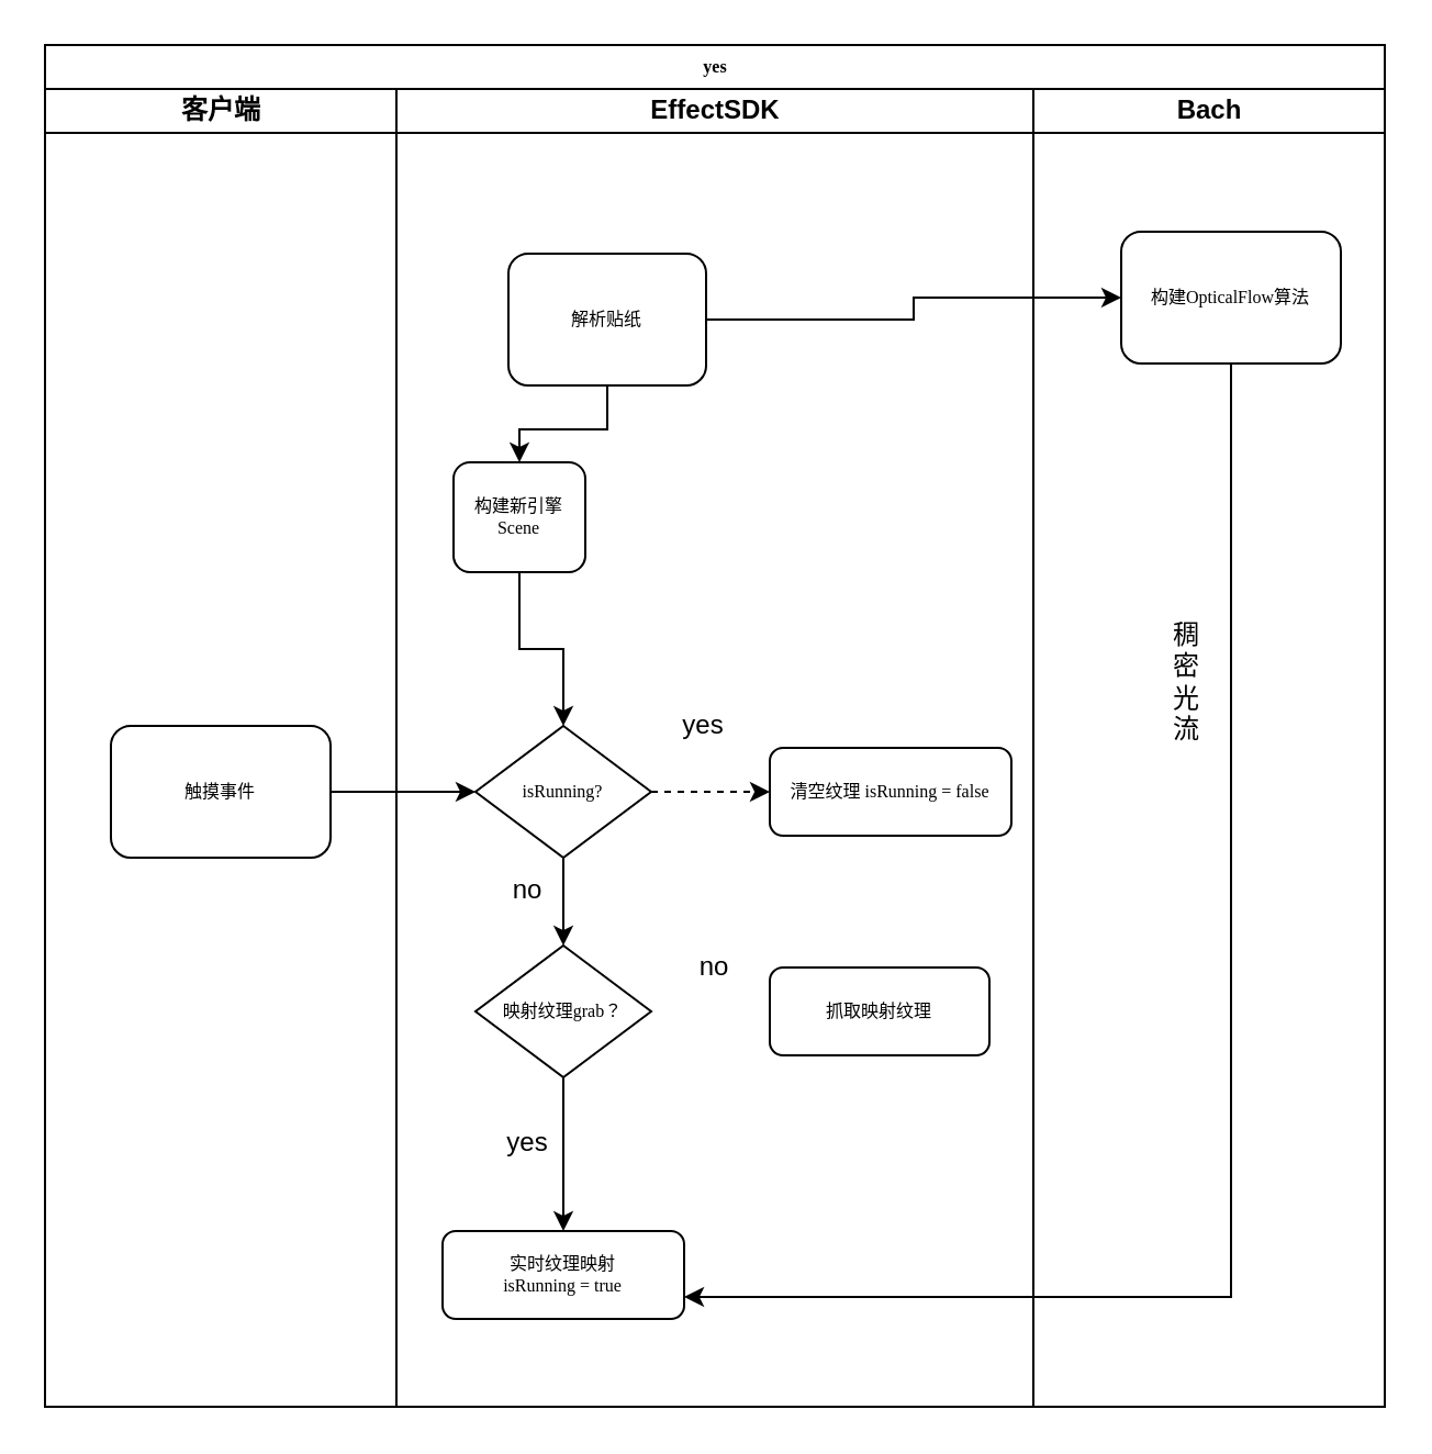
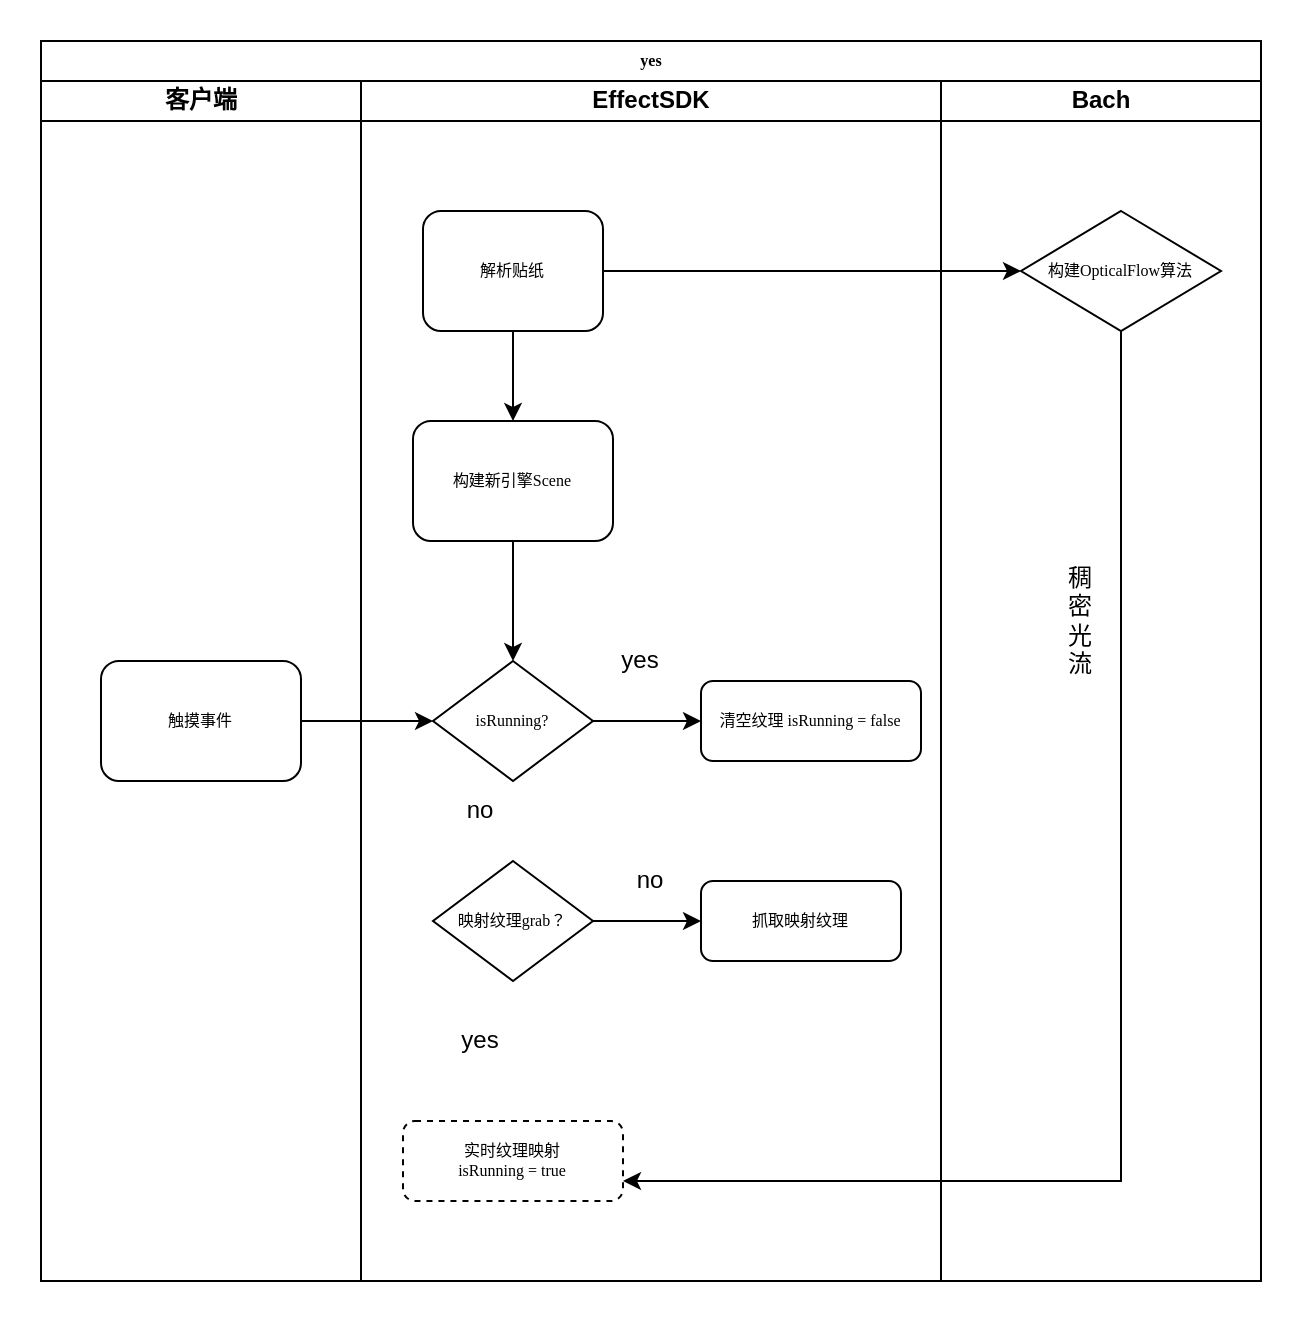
  <mxCell id="0" />
  <mxCell id="1" parent="0" />
  <mxCell id="2" value="yes" style="swimlane;html=1;childLayout=stackLayout;startSize=20;rounded=0;shadow=0;labelBackgroundColor=none;strokeWidth=1;fontFamily=Verdana;fontSize=8;align=center;" parent="1" vertex="1"><mxGeometry x="20" y="20" width="610" height="620" as="geometry" /></mxCell>
  <mxCell id="3" value="客户端" style="swimlane;html=1;startSize=20;" parent="2" vertex="1"><mxGeometry y="20" width="160" height="600" as="geometry" /></mxCell>
  <mxCell id="4" value="触摸事件" style="rounded=1;whiteSpace=wrap;html=1;shadow=0;labelBackgroundColor=none;strokeWidth=1;fontFamily=Verdana;fontSize=8;align=center;" vertex="1" parent="3"><mxGeometry x="30" y="290" width="100" height="60" as="geometry" /></mxCell>
  <mxCell id="5" value="EffectSDK" style="swimlane;html=1;startSize=20;" parent="2" vertex="1"><mxGeometry x="160" y="20" width="290" height="600" as="geometry" /></mxCell>
  <mxCell id="6" style="edgeStyle=orthogonalEdgeStyle;rounded=0;orthogonalLoop=1;jettySize=auto;html=1;entryX=0.5;entryY=0;entryDx=0;entryDy=0;" edge="1" parent="5" source="7" target="9"><mxGeometry relative="1" as="geometry" /></mxCell>
- <mxCell id="7" value="解析贴纸" style="rounded=1;whiteSpace=wrap;html=1;shadow=0;labelBackgroundColor=none;strokeWidth=1;fontFamily=Verdana;fontSize=8;align=center;" parent="5" vertex="1"><mxGeometry x="51" y="75" width="90" height="60" as="geometry" /></mxCell>
+ <mxCell id="7" value="解析贴纸" style="rounded=1;whiteSpace=wrap;html=1;shadow=0;labelBackgroundColor=none;strokeWidth=1;fontFamily=Verdana;fontSize=8;align=center;" parent="5" vertex="1"><mxGeometry x="31" y="65" width="90" height="60" as="geometry" /></mxCell>
  <mxCell id="8" style="edgeStyle=orthogonalEdgeStyle;rounded=0;orthogonalLoop=1;jettySize=auto;html=1;entryX=0.5;entryY=0;entryDx=0;entryDy=0;" edge="1" parent="5" source="9" target="15"><mxGeometry relative="1" as="geometry" /></mxCell>
- <mxCell id="9" value="构建新引擎Scene" style="rounded=1;whiteSpace=wrap;html=1;shadow=0;labelBackgroundColor=none;strokeWidth=1;fontFamily=Verdana;fontSize=8;align=center;" vertex="1" parent="5"><mxGeometry x="26" y="170" width="60" height="50" as="geometry" /></mxCell>
+ <mxCell id="9" value="构建新引擎Scene" style="rounded=1;whiteSpace=wrap;html=1;shadow=0;labelBackgroundColor=none;strokeWidth=1;fontFamily=Verdana;fontSize=8;align=center;" vertex="1" parent="5"><mxGeometry x="26" y="170" width="100" height="60" as="geometry" /></mxCell>
+ <mxCell id="10" style="edgeStyle=orthogonalEdgeStyle;rounded=0;orthogonalLoop=1;jettySize=auto;html=1;entryX=0;entryY=0.5;entryDx=0;entryDy=0;" edge="1" parent="5" source="11" target="12"><mxGeometry relative="1" as="geometry" /></mxCell>
  <mxCell id="11" value="映射纹理grab？" style="rhombus;whiteSpace=wrap;html=1;rounded=0;shadow=0;labelBackgroundColor=none;strokeWidth=1;fontFamily=Verdana;fontSize=8;align=center;" vertex="1" parent="5"><mxGeometry x="36" y="390" width="80" height="60" as="geometry" /></mxCell>
  <mxCell id="12" value="抓取映射纹理" style="rounded=1;whiteSpace=wrap;html=1;shadow=0;labelBackgroundColor=none;strokeWidth=1;fontFamily=Verdana;fontSize=8;align=center;" vertex="1" parent="5"><mxGeometry x="170" y="400" width="100" height="40" as="geometry" /></mxCell>
- <mxCell id="13" style="edgeStyle=orthogonalEdgeStyle;rounded=0;orthogonalLoop=1;jettySize=auto;html=1;entryX=0;entryY=0.5;entryDx=0;entryDy=0;dashed=1;" edge="1" parent="5" source="15" target="16"><mxGeometry relative="1" as="geometry" /></mxCell>
- <mxCell id="14" style="edgeStyle=orthogonalEdgeStyle;rounded=0;orthogonalLoop=1;jettySize=auto;html=1;entryX=0.5;entryY=0;entryDx=0;entryDy=0;" edge="1" parent="5" source="15" target="11"><mxGeometry relative="1" as="geometry" /></mxCell>
+ <mxCell id="13" style="edgeStyle=orthogonalEdgeStyle;rounded=0;orthogonalLoop=1;jettySize=auto;html=1;entryX=0;entryY=0.5;entryDx=0;entryDy=0;" edge="1" parent="5" source="15" target="16"><mxGeometry relative="1" as="geometry" /></mxCell>
  <mxCell id="15" value="isRunning?" style="rhombus;whiteSpace=wrap;html=1;rounded=0;shadow=0;labelBackgroundColor=none;strokeWidth=1;fontFamily=Verdana;fontSize=8;align=center;" vertex="1" parent="5"><mxGeometry x="36" y="290" width="80" height="60" as="geometry" /></mxCell>
  <mxCell id="16" value="清空纹理 isRunning = false" style="rounded=1;whiteSpace=wrap;html=1;shadow=0;labelBackgroundColor=none;strokeWidth=1;fontFamily=Verdana;fontSize=8;align=center;" vertex="1" parent="5"><mxGeometry x="170" y="300" width="110" height="40" as="geometry" /></mxCell>
- <mxCell id="17" value="实时纹理映射&lt;br&gt;isRunning = true" style="rounded=1;whiteSpace=wrap;html=1;shadow=0;labelBackgroundColor=none;strokeWidth=1;fontFamily=Verdana;fontSize=8;align=center;" vertex="1" parent="5"><mxGeometry x="21" y="520" width="110" height="40" as="geometry" /></mxCell>
- <mxCell id="18" style="edgeStyle=orthogonalEdgeStyle;rounded=0;orthogonalLoop=1;jettySize=auto;html=1;entryX=0.5;entryY=0;entryDx=0;entryDy=0;" edge="1" parent="5" source="11" target="17"><mxGeometry relative="1" as="geometry"><mxPoint x="80" y="490" as="targetPoint" /></mxGeometry></mxCell>
+ <mxCell id="17" value="实时纹理映射&lt;br&gt;isRunning = true" style="rounded=1;whiteSpace=wrap;html=1;shadow=0;labelBackgroundColor=none;strokeWidth=1;fontFamily=Verdana;fontSize=8;align=center;dashed=1;" vertex="1" parent="5"><mxGeometry x="21" y="520" width="110" height="40" as="geometry" /></mxCell>
  <mxCell id="19" value="yes" style="text;html=1;strokeColor=none;fillColor=none;align=center;verticalAlign=middle;whiteSpace=wrap;rounded=0;" vertex="1" parent="5"><mxGeometry x="120" y="280" width="40" height="20" as="geometry" /></mxCell>
  <mxCell id="20" value="no" style="text;html=1;strokeColor=none;fillColor=none;align=center;verticalAlign=middle;whiteSpace=wrap;rounded=0;" vertex="1" parent="5"><mxGeometry x="40" y="355" width="40" height="20" as="geometry" /></mxCell>
  <mxCell id="21" value="no" style="text;html=1;strokeColor=none;fillColor=none;align=center;verticalAlign=middle;whiteSpace=wrap;rounded=0;" vertex="1" parent="5"><mxGeometry x="125" y="390" width="40" height="20" as="geometry" /></mxCell>
  <mxCell id="22" value="yes" style="text;html=1;strokeColor=none;fillColor=none;align=center;verticalAlign=middle;whiteSpace=wrap;rounded=0;" vertex="1" parent="5"><mxGeometry x="40" y="470" width="40" height="20" as="geometry" /></mxCell>
  <mxCell id="23" value="Bach" style="swimlane;html=1;startSize=20;" parent="2" vertex="1"><mxGeometry x="450" y="20" width="160" height="600" as="geometry" /></mxCell>
- <mxCell id="24" value="构建OpticalFlow算法" style="rounded=1;whiteSpace=wrap;html=1;shadow=0;labelBackgroundColor=none;strokeWidth=1;fontFamily=Verdana;fontSize=8;align=center;" parent="23" vertex="1"><mxGeometry x="40" y="65" width="100" height="60" as="geometry" /></mxCell>
+ <mxCell id="24" value="构建OpticalFlow算法" style="rhombus;whiteSpace=wrap;html=1;shadow=0;labelBackgroundColor=none;strokeWidth=1;fontFamily=Verdana;fontSize=8;align=center;" parent="23" vertex="1"><mxGeometry x="40" y="65" width="100" height="60" as="geometry" /></mxCell>
  <mxCell id="25" value="稠密光流" style="text;html=1;strokeColor=none;fillColor=none;align=center;verticalAlign=middle;whiteSpace=wrap;rounded=0;" vertex="1" parent="23"><mxGeometry x="60" y="260" width="20" height="20" as="geometry" /></mxCell>
  <mxCell id="26" style="edgeStyle=orthogonalEdgeStyle;rounded=0;orthogonalLoop=1;jettySize=auto;html=1;entryX=0;entryY=0.5;entryDx=0;entryDy=0;" edge="1" parent="2" source="7" target="24"><mxGeometry relative="1" as="geometry" /></mxCell>
  <mxCell id="27" style="edgeStyle=orthogonalEdgeStyle;rounded=0;orthogonalLoop=1;jettySize=auto;html=1;entryX=1;entryY=0.75;entryDx=0;entryDy=0;" edge="1" parent="2" source="24" target="17"><mxGeometry relative="1" as="geometry"><Array as="points"><mxPoint x="540" y="570" /></Array></mxGeometry></mxCell>
  <mxCell id="28" style="edgeStyle=orthogonalEdgeStyle;rounded=0;orthogonalLoop=1;jettySize=auto;html=1;entryX=0;entryY=0.5;entryDx=0;entryDy=0;" edge="1" parent="2" source="4" target="15"><mxGeometry relative="1" as="geometry" /></mxCell>
